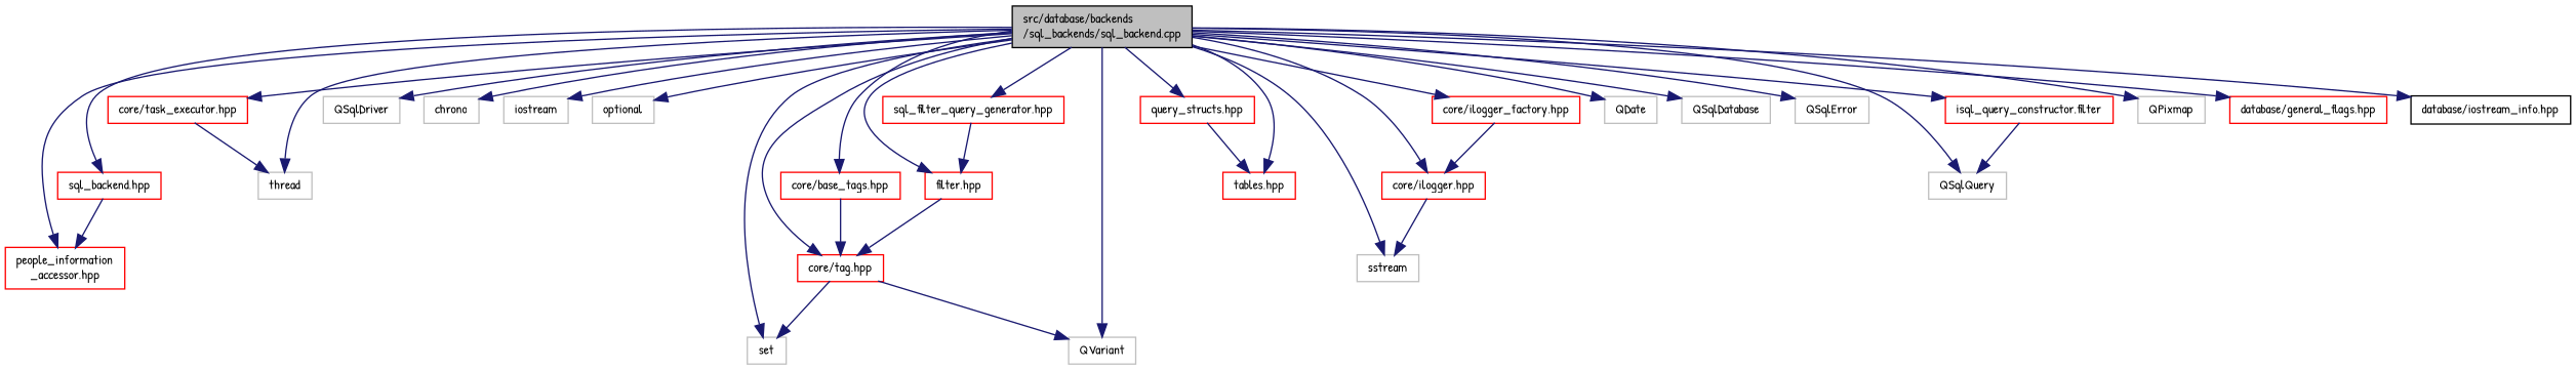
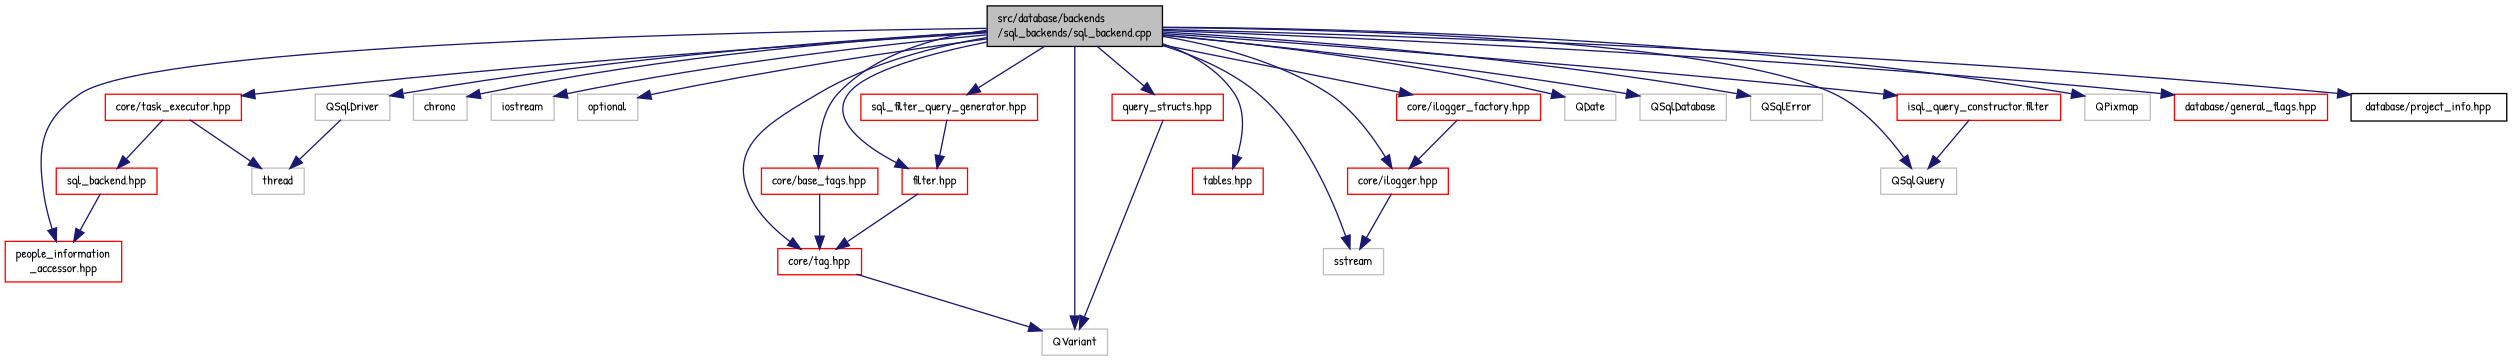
  digraph {
    fontname="Patrick Hand"
    node [color=red fillcolor=white fontname="Patrick Hand" fontsize=10 shape=record style=filled]
    edge [color=midnightblue fontname="Patrick Hand" fontsize=10 labelfontname=Helvetica labelfontsize=10 style=solid]
    n1 [color=black fillcolor=grey75 fontcolor=black height=0.2 label="src/database/backends\l/sql_backends/sql_backend.cpp" width=0.4]
    n2 [height=0.2 label="sql_backend.hpp" width=0.4]
    n3 [height=0.2 label="people_information\l_accessor.hpp" width=0.4]
    n4 [color=grey75 height=0.2 label=chrono width=0.4]
    n5 [color=grey75 height=0.2 label=iostream width=0.4]
    n6 [color=grey75 height=0.2 label=optional width=0.4]
-   n7 [color=grey75 height=0.2 label=set width=0.4]
    n8 [color=grey75 height=0.2 label=sstream width=0.4]
    n9 [color=grey75 height=0.2 label=thread width=0.4]
    n10 [color=grey75 height=0.2 label=QDate width=0.4]
    n11 [color=grey75 height=0.2 label=QSqlDatabase width=0.4]
    n12 [color=grey75 height=0.2 label=QSqlError width=0.4]
    n13 [color=grey75 height=0.2 label=QSqlQuery width=0.4]
    n14 [color=grey75 height=0.2 label=QSqlDriver width=0.4]
    n15 [color=grey75 height=0.2 label=QVariant width=0.4]
    n16 [color=grey75 height=0.2 label=QPixmap width=0.4]
    n17 [height=0.2 label="core/base_tags.hpp" width=0.4]
    n18 [height=0.2 label="core/tag.hpp" width=0.4]
    n19 [height=0.2 label="core/task_executor.hpp" width=0.4]
    n20 [height=0.2 label="core/ilogger.hpp" width=0.4]
    n21 [height=0.2 label="core/ilogger_factory.hpp" width=0.4]
    n22 [height=0.2 label="filter.hpp" width=0.4]
    n23 [height=0.2 label="database/general_flags.hpp" width=0.4]
-   n24 [color=black height=0.2 label="database/iostream_info.hpp" width=0.4]
+   n24 [color=black height=0.2 label="database/project_info.hpp" width=0.4]
    n25 [height=0.2 label="isql_query_constructor.filter" width=0.4]
    n26 [height=0.2 label="tables.hpp" width=0.4]
    n27 [height=0.2 label="query_structs.hpp" width=0.4]
    n28 [height=0.2 label="sql_filter_query_generator.hpp" width=0.4]
-   n1 -> n2
+   n19 -> n2
    n1 -> n3
    n1 -> n4
    n1 -> n5
    n1 -> n6
-   n1 -> n7
    n1 -> n8
-   n1 -> n9
+   n14 -> n9
    n1 -> n10
    n1 -> n11
    n1 -> n12
    n1 -> n13
    n1 -> n14
    n1 -> n15
    n1 -> n16
    n1 -> n17
    n1 -> n18
    n1 -> n19
    n1 -> n20
    n1 -> n21
    n1 -> n22
    n1 -> n23
    n1 -> n24
    n1 -> n25
    n1 -> n26
    n1 -> n27
    n1 -> n28
    n2 -> n3
    n17 -> n18
-   n18 -> n7
    n18 -> n15
    n19 -> n9
    n20 -> n8
    n21 -> n20
    n22 -> n18
    n25 -> n13
-   n27 -> n26
+   n27 -> n15
    n28 -> n22
  }
